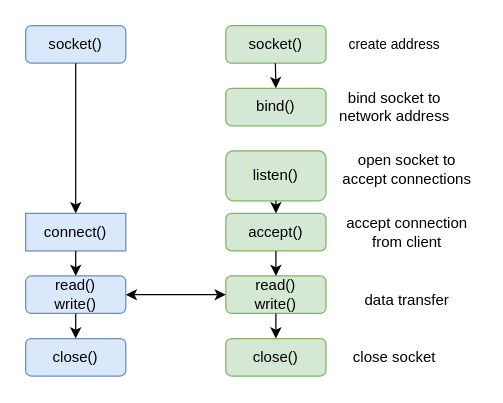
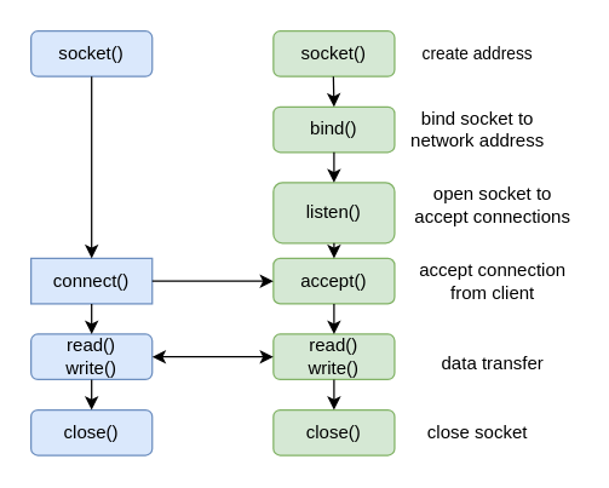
  <mxCell id="0" />
  <mxCell id="1" parent="0" />
  <mxCell id="2" value="socket()" style="rounded=1;whiteSpace=wrap;html=1;fillColor=#d5e8d4;strokeColor=#82b366;" parent="1" vertex="1"><mxGeometry x="180" y="20" width="80" height="30" as="geometry" /></mxCell>
  <mxCell id="3" value="bind()" style="rounded=1;whiteSpace=wrap;html=1;fillColor=#d5e8d4;strokeColor=#82b366;" parent="1" vertex="1"><mxGeometry x="180" y="70" width="80" height="30" as="geometry" /></mxCell>
  <mxCell id="4" value="listen()" style="rounded=1;whiteSpace=wrap;html=1;fillColor=#d5e8d4;strokeColor=#82b366;" parent="1" vertex="1"><mxGeometry x="180" y="120" width="80" height="40" as="geometry" /></mxCell>
  <mxCell id="5" value="accept()" style="rounded=1;whiteSpace=wrap;html=1;fillColor=#d5e8d4;strokeColor=#82b366;" parent="1" vertex="1"><mxGeometry x="180" y="170" width="80" height="30" as="geometry" /></mxCell>
  <mxCell id="6" value="read()&lt;br&gt;write()" style="rounded=1;whiteSpace=wrap;html=1;fillColor=#d5e8d4;strokeColor=#82b366;" parent="1" vertex="1"><mxGeometry x="180" y="220" width="80" height="30" as="geometry" /></mxCell>
  <mxCell id="7" value="close()" style="rounded=1;whiteSpace=wrap;html=1;fillColor=#d5e8d4;strokeColor=#82b366;" parent="1" vertex="1"><mxGeometry x="180" y="270" width="80" height="30" as="geometry" /></mxCell>
  <mxCell id="8" value="" style="endArrow=classic;html=1;" parent="1" edge="1"><mxGeometry width="50" height="50" relative="1" as="geometry"><mxPoint x="219.58" y="50" as="sourcePoint" /><mxPoint x="220" y="70" as="targetPoint" /></mxGeometry></mxCell>
+ <mxCell id="9" value="" style="endArrow=classic;html=1;exitX=0.5;exitY=1;exitDx=0;exitDy=0;entryX=0.5;entryY=0;entryDx=0;entryDy=0;" parent="1" source="3" target="4" edge="1"><mxGeometry width="50" height="50" relative="1" as="geometry"><mxPoint x="330" y="280" as="sourcePoint" /><mxPoint x="380" y="230" as="targetPoint" /></mxGeometry></mxCell>
  <mxCell id="10" value="" style="endArrow=classic;html=1;exitX=0.5;exitY=1;exitDx=0;exitDy=0;" parent="1" source="4" edge="1"><mxGeometry width="50" height="50" relative="1" as="geometry"><mxPoint x="330" y="280" as="sourcePoint" /><mxPoint x="220" y="170" as="targetPoint" /></mxGeometry></mxCell>
  <mxCell id="11" value="" style="endArrow=classic;html=1;exitX=0.5;exitY=1;exitDx=0;exitDy=0;" parent="1" source="5" edge="1"><mxGeometry width="50" height="50" relative="1" as="geometry"><mxPoint x="330" y="280" as="sourcePoint" /><mxPoint x="220" y="220" as="targetPoint" /></mxGeometry></mxCell>
  <mxCell id="12" value="" style="endArrow=classic;html=1;exitX=0.5;exitY=1;exitDx=0;exitDy=0;entryX=0.5;entryY=0;entryDx=0;entryDy=0;" parent="1" source="6" target="7" edge="1"><mxGeometry width="50" height="50" relative="1" as="geometry"><mxPoint x="330" y="280" as="sourcePoint" /><mxPoint x="380" y="230" as="targetPoint" /></mxGeometry></mxCell>
  <mxCell id="13" value="socket()" style="rounded=1;whiteSpace=wrap;html=1;fillColor=#dae8fc;strokeColor=#6c8ebf;" parent="1" vertex="1"><mxGeometry x="20" y="20" width="80" height="30" as="geometry" /></mxCell>
  <mxCell id="14" value="connect()" style="whiteSpace=wrap;html=1;fillColor=#dae8fc;strokeColor=#6c8ebf;rounded=0;" parent="1" vertex="1"><mxGeometry x="20" y="170" width="80" height="30" as="geometry" /></mxCell>
  <mxCell id="15" value="read()&lt;br&gt;write()" style="rounded=1;whiteSpace=wrap;html=1;fillColor=#dae8fc;strokeColor=#6c8ebf;" parent="1" vertex="1"><mxGeometry x="20" y="220" width="80" height="30" as="geometry" /></mxCell>
  <mxCell id="16" value="close()" style="rounded=1;whiteSpace=wrap;html=1;fillColor=#dae8fc;strokeColor=#6c8ebf;" parent="1" vertex="1"><mxGeometry x="20" y="270" width="80" height="30" as="geometry" /></mxCell>
  <mxCell id="17" value="" style="endArrow=classic;html=1;exitX=0.5;exitY=1;exitDx=0;exitDy=0;entryX=0.5;entryY=0;entryDx=0;entryDy=0;fillColor=#dae8fc;" parent="1" source="13" target="14" edge="1"><mxGeometry width="50" height="50" relative="1" as="geometry"><mxPoint x="330" y="280" as="sourcePoint" /><mxPoint x="380" y="230" as="targetPoint" /></mxGeometry></mxCell>
  <mxCell id="18" value="" style="endArrow=classic;html=1;exitX=0.5;exitY=1;exitDx=0;exitDy=0;fillColor=#dae8fc;" parent="1" source="14" edge="1"><mxGeometry width="50" height="50" relative="1" as="geometry"><mxPoint x="330" y="280" as="sourcePoint" /><mxPoint x="60" y="220" as="targetPoint" /></mxGeometry></mxCell>
  <mxCell id="19" value="" style="endArrow=classic;html=1;exitX=0.5;exitY=1;exitDx=0;exitDy=0;entryX=0.5;entryY=0;entryDx=0;entryDy=0;fillColor=#dae8fc;" parent="1" source="15" target="16" edge="1"><mxGeometry width="50" height="50" relative="1" as="geometry"><mxPoint x="330" y="280" as="sourcePoint" /><mxPoint x="380" y="230" as="targetPoint" /></mxGeometry></mxCell>
+ <mxCell id="20" value="" style="endArrow=classic;html=1;exitX=1;exitY=0.5;exitDx=0;exitDy=0;entryX=0;entryY=0.5;entryDx=0;entryDy=0;" parent="1" source="14" target="5" edge="1"><mxGeometry width="50" height="50" relative="1" as="geometry"><mxPoint x="330" y="280" as="sourcePoint" /><mxPoint x="380" y="230" as="targetPoint" /></mxGeometry></mxCell>
  <mxCell id="21" value="" style="endArrow=classic;startArrow=classic;html=1;entryX=0;entryY=0.5;entryDx=0;entryDy=0;" parent="1" source="15" target="6" edge="1"><mxGeometry width="50" height="50" relative="1" as="geometry"><mxPoint x="330" y="280" as="sourcePoint" /><mxPoint x="380" y="230" as="targetPoint" /></mxGeometry></mxCell>
  <mxCell id="22" value="&lt;font style=&quot;font-size: 11px&quot;&gt;create address&lt;/font&gt;" style="text;html=1;strokeColor=none;fillColor=none;align=center;verticalAlign=middle;whiteSpace=wrap;rounded=0;fontSize=10;" parent="1" vertex="1"><mxGeometry x="260" y="25" width="110" height="20" as="geometry" /></mxCell>
  <mxCell id="23" value="bind socket to network address" style="text;html=1;strokeColor=none;fillColor=none;align=center;verticalAlign=middle;whiteSpace=wrap;rounded=0;" parent="1" vertex="1"><mxGeometry x="260" y="75" width="110" height="20" as="geometry" /></mxCell>
  <mxCell id="24" value="open socket to&lt;br&gt;accept connections" style="text;html=1;strokeColor=none;fillColor=none;align=center;verticalAlign=middle;whiteSpace=wrap;rounded=0;" parent="1" vertex="1"><mxGeometry x="270" y="125" width="110" height="20" as="geometry" /></mxCell>
  <mxCell id="25" value="accept connection from client" style="text;html=1;strokeColor=none;fillColor=none;align=center;verticalAlign=middle;whiteSpace=wrap;rounded=0;" parent="1" vertex="1"><mxGeometry x="270" y="175" width="110" height="20" as="geometry" /></mxCell>
  <mxCell id="26" value="data transfer" style="text;html=1;strokeColor=none;fillColor=none;align=center;verticalAlign=middle;whiteSpace=wrap;rounded=0;" parent="1" vertex="1"><mxGeometry x="270" y="230" width="110" height="20" as="geometry" /></mxCell>
  <mxCell id="27" value="close socket" style="text;html=1;strokeColor=none;fillColor=none;align=center;verticalAlign=middle;whiteSpace=wrap;rounded=0;" parent="1" vertex="1"><mxGeometry x="260" y="275" width="110" height="20" as="geometry" /></mxCell>
